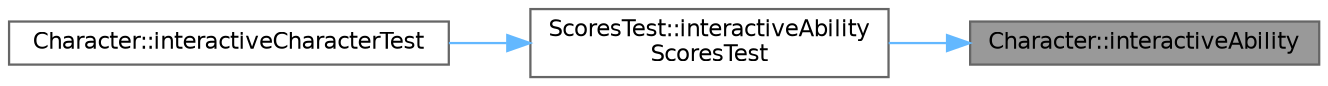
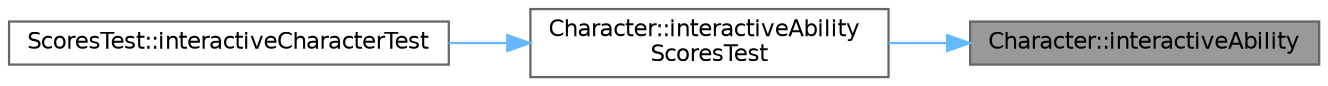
  digraph {
    rankdir=RL
    node [color=grey40 fillcolor=white fontname=Helvetica fontsize=10 shape=box style=filled]
    edge [color=steelblue1 dir=back fontname=Helvetica fontsize=10 labelfontname=Helvetica labelfontsize=10 style=solid]
    n1 [color=gray40 fillcolor=grey60 fontcolor=black height=0.2 label="Character::interactiveAbility" width=0.4]
-   n2 [height=0.2 label="ScoresTest::interactiveAbility\lScoresTest" width=0.4]
-   n3 [height=0.2 label="Character::interactiveCharacterTest" width=0.4]
+   n2 [height=0.2 label="Character::interactiveAbility\lScoresTest" width=0.4]
+   n3 [height=0.2 label="ScoresTest::interactiveCharacterTest" width=0.4]
    n1 -> n2
    n2 -> n3
  }
